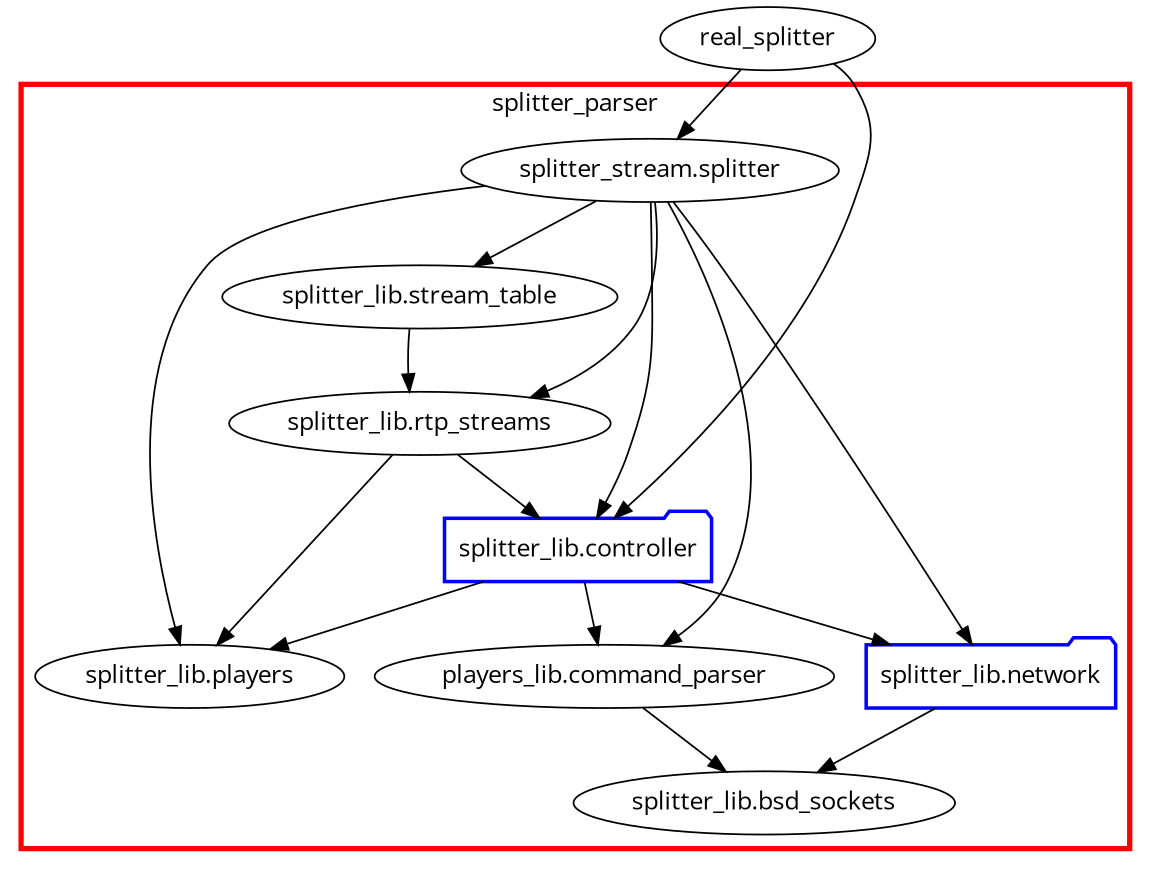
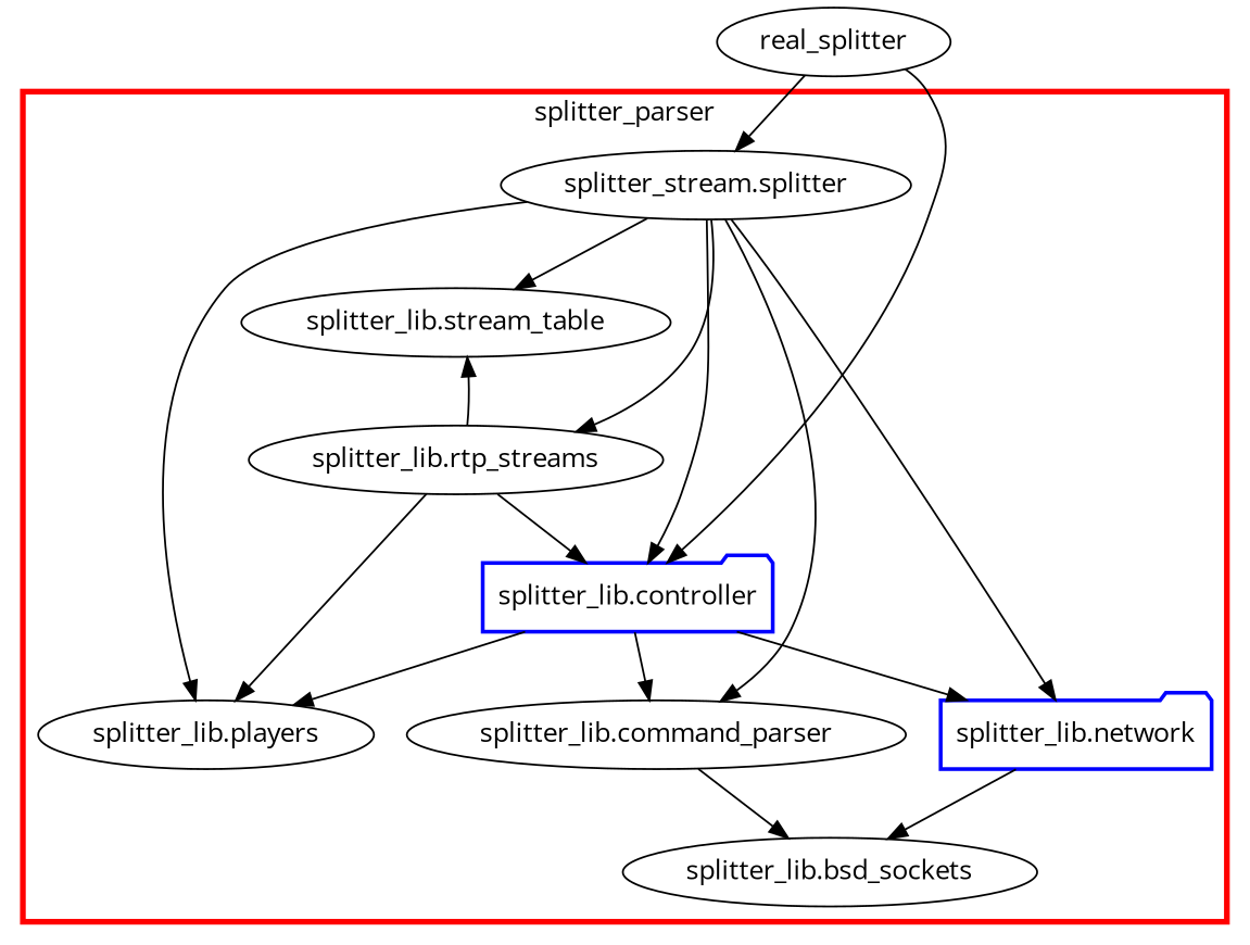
  digraph {
    compound=true
    fontname="Open Sans"
    node [fontname="Open Sans"]
    edge [fontname="Open Sans"]
    n1 [label="splitter_lib.bsd_sockets"]
    n2 [label="splitter_lib.stream_table"]
    n3 [color=blue label="splitter_lib.controller" penwidth=2.0 shape=folder]
    n4 [color=blue label="splitter_lib.network" penwidth=2.0 shape=folder]
    n5 [label="splitter_stream.splitter"]
    n6 [label="splitter_lib.players"]
-   n7 [label="players_lib.command_parser"]
+   n7 [label="splitter_lib.command_parser"]
    n8 [label="splitter_lib.rtp_streams"]
    n9 [label=real_splitter]
    subgraph cluster_1 {
      color=red
      label=splitter_parser
      penwidth=3.0
      n1
      n2
      n3
      n4
      n5
      n6
      n7
      n8
    }
-   n2 -> n8
+   n8 -> n2
    n3 -> n4
    n3 -> n6
    n3 -> n7
    n4 -> n1
    n5 -> n2
    n5 -> n3
    n5 -> n4
    n5 -> n6
    n5 -> n7
    n5 -> n8
    n7 -> n1
    n8 -> n3
    n8 -> n6
    n9 -> n3
    n9 -> n5
  }
